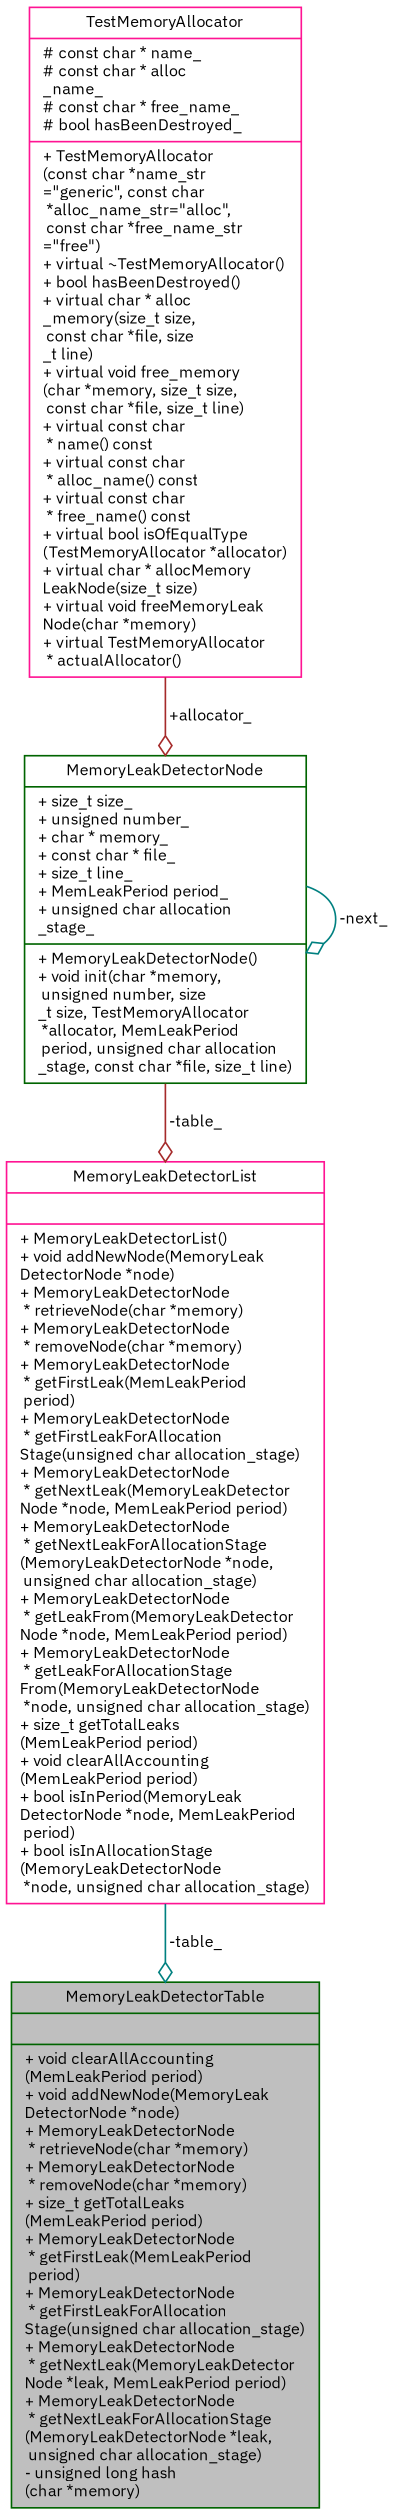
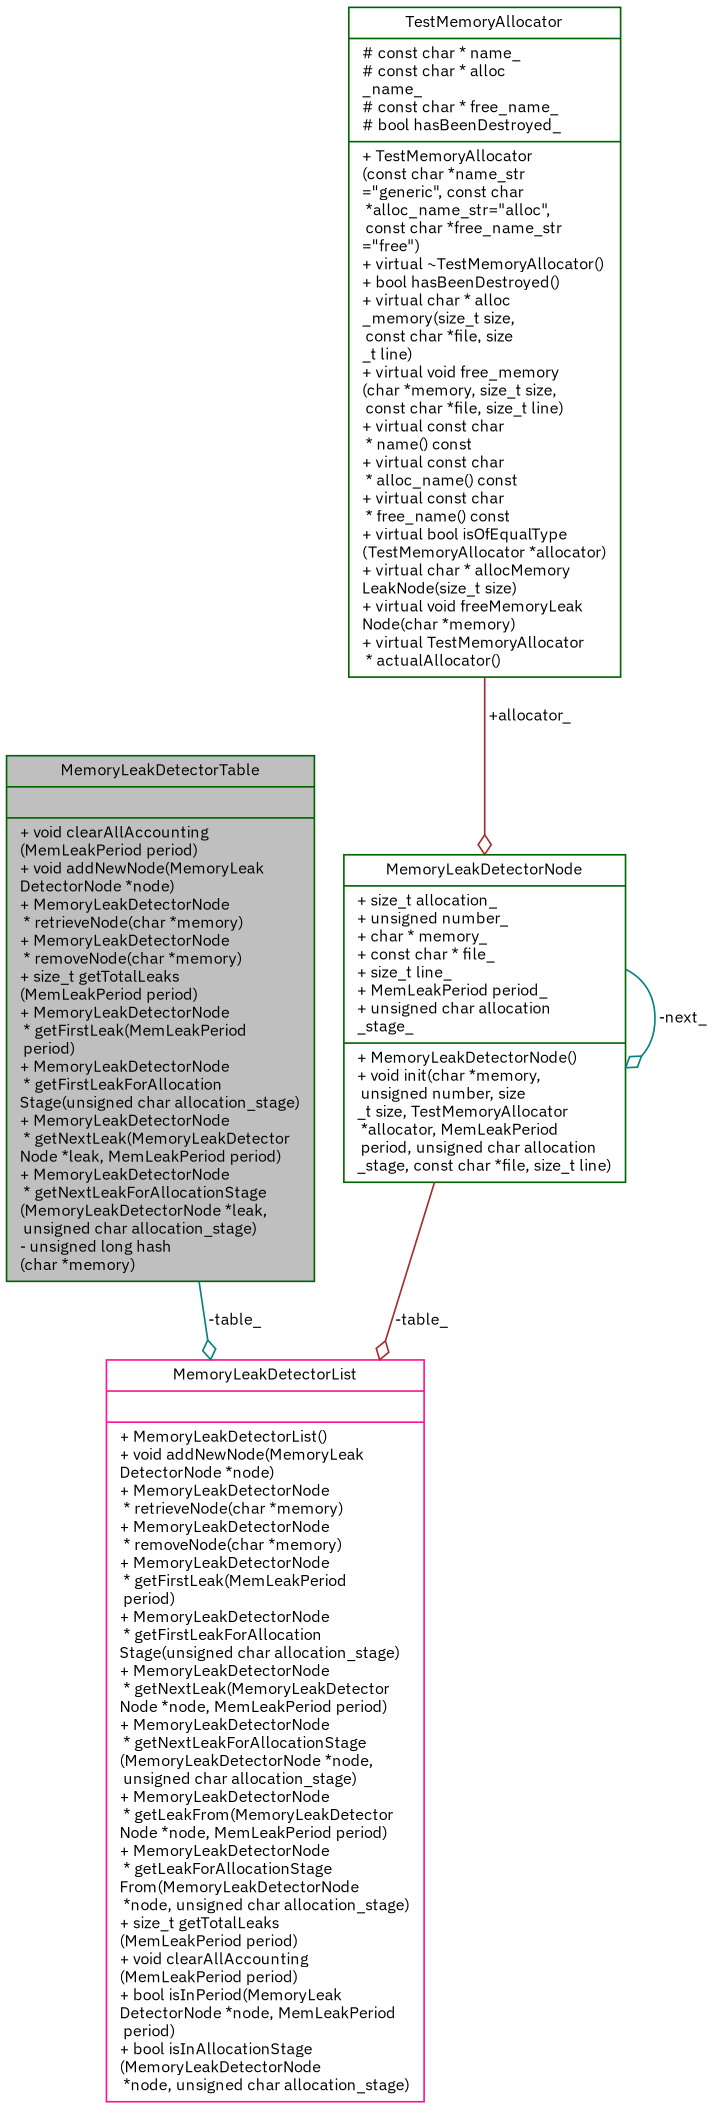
  digraph {
    fontname="IBM Plex Sans"
    node [color=darkgreen fillcolor=white fontname="IBM Plex Sans" fontsize=10 shape=record style=filled]
    edge [arrowhead=odiamond color=teal fontname="IBM Plex Sans" fontsize=10 labelfontname=Helvetica labelfontsize=10 style=solid]
    n1 [fillcolor=grey75 fontcolor=black height=0.2 label="{MemoryLeakDetectorTable\n||+ void clearAllAccounting\l(MemLeakPeriod period)\l+ void addNewNode(MemoryLeak\lDetectorNode *node)\l+ MemoryLeakDetectorNode\l * retrieveNode(char *memory)\l+ MemoryLeakDetectorNode\l * removeNode(char *memory)\l+ size_t getTotalLeaks\l(MemLeakPeriod period)\l+ MemoryLeakDetectorNode\l * getFirstLeak(MemLeakPeriod\l period)\l+ MemoryLeakDetectorNode\l * getFirstLeakForAllocation\lStage(unsigned char allocation_stage)\l+ MemoryLeakDetectorNode\l * getNextLeak(MemoryLeakDetector\lNode *leak, MemLeakPeriod period)\l+ MemoryLeakDetectorNode\l * getNextLeakForAllocationStage\l(MemoryLeakDetectorNode *leak,\l unsigned char allocation_stage)\l- unsigned long hash\l(char *memory)\l}" width=0.4]
    n2 [color=deeppink height=0.2 label="{MemoryLeakDetectorList\n||+  MemoryLeakDetectorList()\l+ void addNewNode(MemoryLeak\lDetectorNode *node)\l+ MemoryLeakDetectorNode\l * retrieveNode(char *memory)\l+ MemoryLeakDetectorNode\l * removeNode(char *memory)\l+ MemoryLeakDetectorNode\l * getFirstLeak(MemLeakPeriod\l period)\l+ MemoryLeakDetectorNode\l * getFirstLeakForAllocation\lStage(unsigned char allocation_stage)\l+ MemoryLeakDetectorNode\l * getNextLeak(MemoryLeakDetector\lNode *node, MemLeakPeriod period)\l+ MemoryLeakDetectorNode\l * getNextLeakForAllocationStage\l(MemoryLeakDetectorNode *node,\l unsigned char allocation_stage)\l+ MemoryLeakDetectorNode\l * getLeakFrom(MemoryLeakDetector\lNode *node, MemLeakPeriod period)\l+ MemoryLeakDetectorNode\l * getLeakForAllocationStage\lFrom(MemoryLeakDetectorNode\l *node, unsigned char allocation_stage)\l+ size_t getTotalLeaks\l(MemLeakPeriod period)\l+ void clearAllAccounting\l(MemLeakPeriod period)\l+ bool isInPeriod(MemoryLeak\lDetectorNode *node, MemLeakPeriod\l period)\l+ bool isInAllocationStage\l(MemoryLeakDetectorNode\l *node, unsigned char allocation_stage)\l}" width=0.4]
-   n3 [height=0.2 label="{MemoryLeakDetectorNode\n|+ size_t size_\l+ unsigned number_\l+ char * memory_\l+ const char * file_\l+ size_t line_\l+ MemLeakPeriod period_\l+ unsigned char allocation\l_stage_\l|+  MemoryLeakDetectorNode()\l+ void init(char *memory,\l unsigned number, size\l_t size, TestMemoryAllocator\l *allocator, MemLeakPeriod\l period, unsigned char allocation\l_stage, const char *file, size_t line)\l}" width=0.4]
-   n4 [color=deeppink height=0.2 label="{TestMemoryAllocator\n|# const char * name_\l# const char * alloc\l_name_\l# const char * free_name_\l# bool hasBeenDestroyed_\l|+  TestMemoryAllocator\l(const char *name_str\l=\"generic\", const char\l *alloc_name_str=\"alloc\",\l const char *free_name_str\l=\"free\")\l+ virtual ~TestMemoryAllocator()\l+ bool hasBeenDestroyed()\l+ virtual char * alloc\l_memory(size_t size,\l const char *file, size\l_t line)\l+ virtual void free_memory\l(char *memory, size_t size,\l const char *file, size_t line)\l+ virtual const char\l * name() const\l+ virtual const char\l * alloc_name() const\l+ virtual const char\l * free_name() const\l+ virtual bool isOfEqualType\l(TestMemoryAllocator *allocator)\l+ virtual char * allocMemory\lLeakNode(size_t size)\l+ virtual void freeMemoryLeak\lNode(char *memory)\l+ virtual TestMemoryAllocator\l * actualAllocator()\l}" width=0.4]
-   n2 -> n1 [label=" -table_"]
+   n3 [height=0.2 label="{MemoryLeakDetectorNode\n|+ size_t allocation_\l+ unsigned number_\l+ char * memory_\l+ const char * file_\l+ size_t line_\l+ MemLeakPeriod period_\l+ unsigned char allocation\l_stage_\l|+  MemoryLeakDetectorNode()\l+ void init(char *memory,\l unsigned number, size\l_t size, TestMemoryAllocator\l *allocator, MemLeakPeriod\l period, unsigned char allocation\l_stage, const char *file, size_t line)\l}" width=0.4]
+   n4 [height=0.2 label="{TestMemoryAllocator\n|# const char * name_\l# const char * alloc\l_name_\l# const char * free_name_\l# bool hasBeenDestroyed_\l|+  TestMemoryAllocator\l(const char *name_str\l=\"generic\", const char\l *alloc_name_str=\"alloc\",\l const char *free_name_str\l=\"free\")\l+ virtual ~TestMemoryAllocator()\l+ bool hasBeenDestroyed()\l+ virtual char * alloc\l_memory(size_t size,\l const char *file, size\l_t line)\l+ virtual void free_memory\l(char *memory, size_t size,\l const char *file, size_t line)\l+ virtual const char\l * name() const\l+ virtual const char\l * alloc_name() const\l+ virtual const char\l * free_name() const\l+ virtual bool isOfEqualType\l(TestMemoryAllocator *allocator)\l+ virtual char * allocMemory\lLeakNode(size_t size)\l+ virtual void freeMemoryLeak\lNode(char *memory)\l+ virtual TestMemoryAllocator\l * actualAllocator()\l}" width=0.4]
+   n1 -> n2 [label=" -table_"]
    n3 -> n2 [color=brown label=" -table_"]
    n3 -> n3 [label=" -next_"]
    n4 -> n3 [color=brown label=" +allocator_"]
  }
